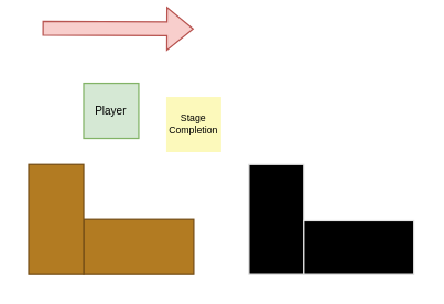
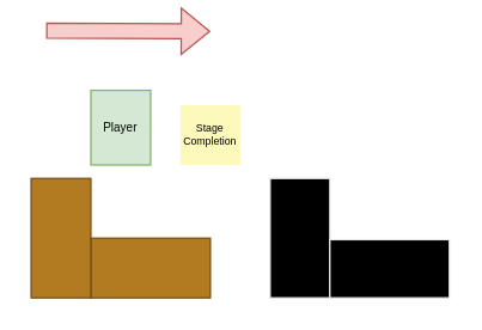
  <mxCell id="0" />
  <mxCell id="1" parent="0" />
- <mxCell id="2" value="Player" style="whiteSpace=wrap;html=1;aspect=fixed;fillColor=#d5e8d4;strokeColor=#82b366;fontSize=8;" parent="1" vertex="1"><mxGeometry x="60" y="60" width="40" height="40" as="geometry" /></mxCell>
+ <mxCell id="2" value="Player" style="whiteSpace=wrap;html=1;aspect=fixed;fillColor=#d5e8d4;strokeColor=#82b366;fontSize=8;" parent="1" vertex="1"><mxGeometry x="60" y="60" width="40" height="50" as="geometry" /></mxCell>
  <mxCell id="3" value="" style="rounded=0;whiteSpace=wrap;html=1;strokeColor=#754E17;fillColor=#B27B22;" parent="1" vertex="1"><mxGeometry x="60" y="159" width="80" height="40" as="geometry" /></mxCell>
  <mxCell id="4" value="" style="shape=flexArrow;endArrow=classic;html=1;rounded=0;fillColor=#f8cecc;strokeColor=#b85450;" parent="1" edge="1"><mxGeometry width="50" height="50" relative="1" as="geometry"><mxPoint x="30" y="20" as="sourcePoint" /><mxPoint x="140" y="20.45" as="targetPoint" /></mxGeometry></mxCell>
  <mxCell id="5" value="" style="rounded=0;whiteSpace=wrap;html=1;strokeColor=#E6E6E6;fillColor=#000000;" vertex="1" parent="1"><mxGeometry x="180" y="119" width="40" height="80" as="geometry" /></mxCell>
  <mxCell id="6" value="" style="rounded=0;whiteSpace=wrap;html=1;strokeColor=#754E17;fillColor=#B27B22;" vertex="1" parent="1"><mxGeometry x="20" y="119" width="40" height="80" as="geometry" /></mxCell>
  <mxCell id="7" value="" style="rounded=0;whiteSpace=wrap;html=1;strokeColor=#E6E6E6;fillColor=#000000;" vertex="1" parent="1"><mxGeometry x="220" y="160" width="80" height="39" as="geometry" /></mxCell>
  <mxCell id="8" value="Stage Completion" style="rounded=0;whiteSpace=wrap;html=1;strokeColor=none;fillColor=#FCF9BB;fontSize=7;" vertex="1" parent="1"><mxGeometry x="120" y="70" width="40" height="40" as="geometry" /></mxCell>
